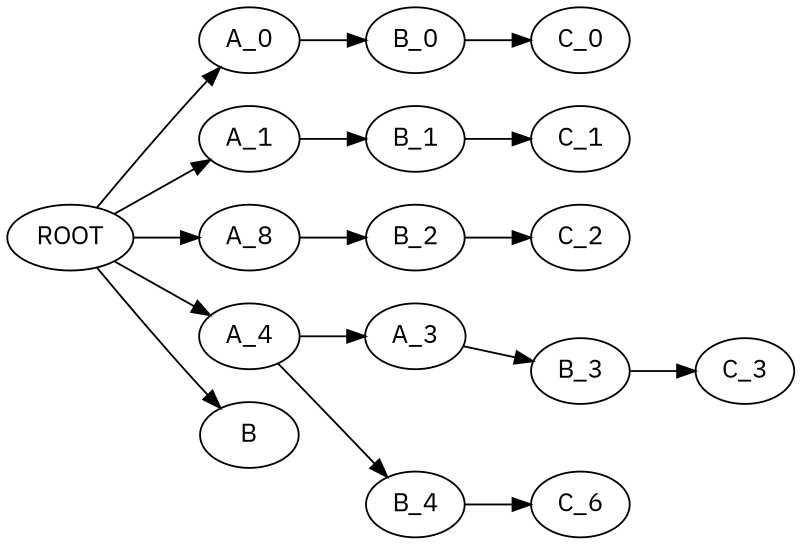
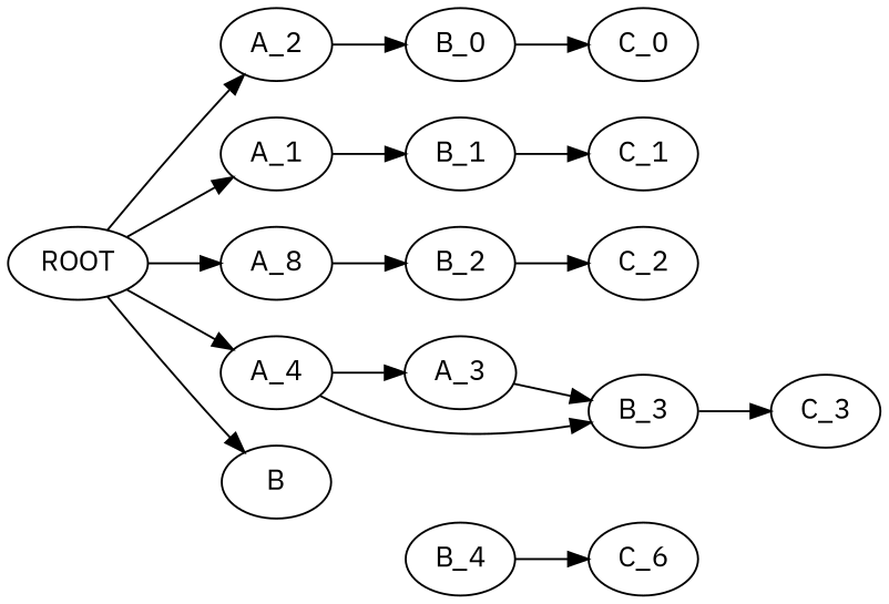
  strict digraph {
    fontname="IBM Plex Sans"
    rankdir=LR
    node [fontname="IBM Plex Sans"]
    edge [fontname="IBM Plex Sans" weight=1]
    ROOT
-   A_0
+   A_0 [label=A_2]
    A_1
    n4 [label=A_8]
    A_4
    B
    B_0
    B_1
    B_2
    A_3
    B_3
    B_4
    C_0
    C_1
    C_2
    C_3
    n17 [label=C_6]
    ROOT -> A_0
    ROOT -> A_1
    ROOT -> n4
    ROOT -> A_4
    ROOT -> B [weight=""]
    A_0 -> B_0
    A_1 -> B_1
    n4 -> B_2
    A_4 -> A_3
-   A_4 -> B_4
+   A_4 -> B_3
    B_0 -> C_0
    B_1 -> C_1
    B_2 -> C_2
    A_3 -> B_3
    B_3 -> C_3
    B_4 -> n17
  }
